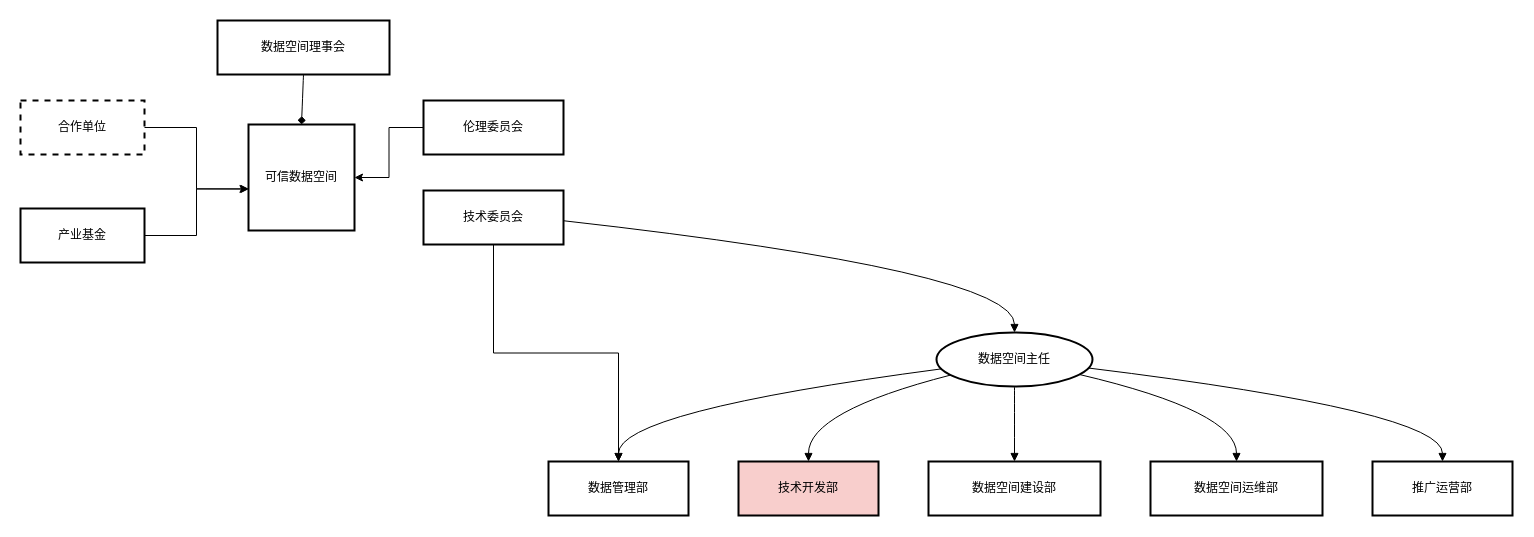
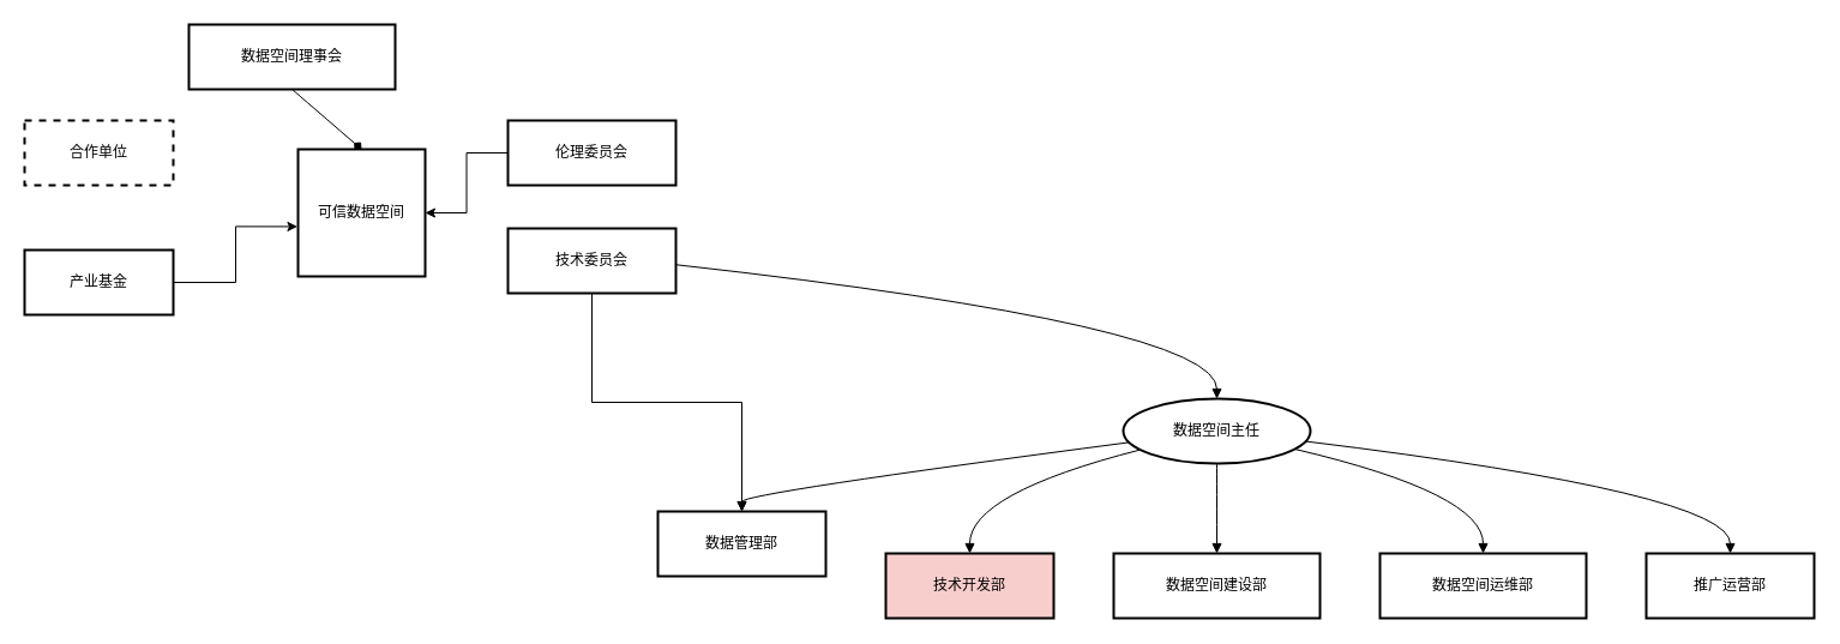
  <mxCell id="0" />
  <mxCell id="1" parent="0" />
- <mxCell id="2" value="数据空间理事会" style="whiteSpace=wrap;strokeWidth=2;" vertex="1" parent="1"><mxGeometry x="217" y="20" width="172" height="54" as="geometry" /></mxCell>
+ <mxCell id="2" value="数据空间理事会" style="whiteSpace=wrap;strokeWidth=2;" vertex="1" parent="1"><mxGeometry x="157" y="20" width="172" height="54" as="geometry" /></mxCell>
  <mxCell id="3" value="可信数据空间" style="aspect=fixed;strokeWidth=2;whiteSpace=wrap;container=0;flipV=1;" vertex="1" parent="1"><mxGeometry x="248" y="124" width="106" height="106" as="geometry" /></mxCell>
  <mxCell id="4" value="数据空间主任" style="ellipse;whiteSpace=wrap;strokeWidth=2;" vertex="1" parent="1"><mxGeometry x="936" y="332" width="156" height="54" as="geometry" /></mxCell>
  <mxCell id="5" style="edgeStyle=orthogonalEdgeStyle;rounded=0;orthogonalLoop=1;jettySize=auto;html=1;exitX=0;exitY=0.5;exitDx=0;exitDy=0;entryX=1;entryY=0.5;entryDx=0;entryDy=0;" edge="1" parent="1" source="6" target="3"><mxGeometry relative="1" as="geometry" /></mxCell>
  <mxCell id="6" value="伦理委员会" style="whiteSpace=wrap;strokeWidth=2;" vertex="1" parent="1"><mxGeometry x="423" y="100" width="140" height="54" as="geometry" /></mxCell>
  <mxCell id="7" value="产业基金" style="whiteSpace=wrap;strokeWidth=2;" vertex="1" parent="1"><mxGeometry x="20" y="208" width="124" height="54" as="geometry" /></mxCell>
- <mxCell id="8" value="数据管理部" style="whiteSpace=wrap;strokeWidth=2;" vertex="1" parent="1"><mxGeometry x="548" y="461" width="140" height="54" as="geometry" /></mxCell>
+ <mxCell id="8" value="数据管理部" style="whiteSpace=wrap;strokeWidth=2;" vertex="1" parent="1"><mxGeometry x="548" y="426" width="140" height="54" as="geometry" /></mxCell>
  <mxCell id="9" value="技术开发部" style="whiteSpace=wrap;strokeWidth=2;fillColor=#f8cecc;" vertex="1" parent="1"><mxGeometry x="738" y="461" width="140" height="54" as="geometry" /></mxCell>
  <mxCell id="10" value="数据空间建设部" style="whiteSpace=wrap;strokeWidth=2;" vertex="1" parent="1"><mxGeometry x="928" y="461" width="172" height="54" as="geometry" /></mxCell>
  <mxCell id="11" value="数据空间运维部" style="whiteSpace=wrap;strokeWidth=2;" vertex="1" parent="1"><mxGeometry x="1150" y="461" width="172" height="54" as="geometry" /></mxCell>
  <mxCell id="12" value="推广运营部" style="whiteSpace=wrap;strokeWidth=2;" vertex="1" parent="1"><mxGeometry x="1372" y="461" width="140" height="54" as="geometry" /></mxCell>
  <mxCell id="13" value="" style="curved=1;startArrow=none;endArrow=diamond;exitX=0.5;exitY=1;entryX=0.5;entryY=0;rounded=0;" edge="1" parent="1" source="2" target="3"><mxGeometry relative="1" as="geometry"><Array as="points" /></mxGeometry></mxCell>
  <mxCell id="14" value="" style="curved=1;startArrow=none;endArrow=block;exitX=1;exitY=0.56;entryX=0.5;entryY=0.01;rounded=0;" edge="1" parent="1" source="24" target="4"><mxGeometry relative="1" as="geometry"><Array as="points"><mxPoint x="1014" y="271" /></Array></mxGeometry></mxCell>
  <mxCell id="15" value="" style="curved=1;startArrow=none;endArrow=block;exitX=0;exitY=0.7;entryX=0.5;entryY=0.01;rounded=0;" edge="1" parent="1" source="4" target="8"><mxGeometry relative="1" as="geometry"><Array as="points"><mxPoint x="618" y="411" /></Array></mxGeometry></mxCell>
  <mxCell id="16" value="" style="curved=1;startArrow=none;endArrow=block;exitX=0;exitY=0.87;entryX=0.5;entryY=0.01;rounded=0;" edge="1" parent="1" source="4" target="9"><mxGeometry relative="1" as="geometry"><Array as="points"><mxPoint x="808" y="411" /></Array></mxGeometry></mxCell>
  <mxCell id="17" value="" style="curved=1;startArrow=none;endArrow=block;exitX=0.5;exitY=1.01;entryX=0.5;entryY=0.01;rounded=0;" edge="1" parent="1" source="4" target="10"><mxGeometry relative="1" as="geometry"><Array as="points" /></mxGeometry></mxCell>
  <mxCell id="18" value="" style="curved=1;startArrow=none;endArrow=block;exitX=1;exitY=0.85;entryX=0.5;entryY=0.01;rounded=0;" edge="1" parent="1" source="4" target="11"><mxGeometry relative="1" as="geometry"><Array as="points"><mxPoint x="1236" y="411" /></Array></mxGeometry></mxCell>
  <mxCell id="19" value="" style="curved=1;startArrow=none;endArrow=block;exitX=1;exitY=0.68;entryX=0.5;entryY=0.01;rounded=0;" edge="1" parent="1" source="4" target="12"><mxGeometry relative="1" as="geometry"><Array as="points"><mxPoint x="1442" y="411" /></Array></mxGeometry></mxCell>
  <mxCell id="20" value="合作单位" style="whiteSpace=wrap;strokeWidth=2;dashed=1;" vertex="1" parent="1"><mxGeometry x="20" y="100" width="124" height="54" as="geometry" /></mxCell>
  <mxCell id="21" style="edgeStyle=orthogonalEdgeStyle;rounded=0;orthogonalLoop=1;jettySize=auto;html=1;exitX=1;exitY=0.5;exitDx=0;exitDy=0;entryX=-0.005;entryY=0.392;entryDx=0;entryDy=0;entryPerimeter=0;" edge="1" parent="1" source="7" target="3"><mxGeometry relative="1" as="geometry" /></mxCell>
- <mxCell id="22" style="edgeStyle=orthogonalEdgeStyle;rounded=0;orthogonalLoop=1;jettySize=auto;html=1;exitX=1;exitY=0.5;exitDx=0;exitDy=0;entryX=0.005;entryY=0.392;entryDx=0;entryDy=0;entryPerimeter=0;" edge="1" parent="1" source="20" target="3"><mxGeometry relative="1" as="geometry" /></mxCell>
  <mxCell id="23" style="edgeStyle=orthogonalEdgeStyle;rounded=0;orthogonalLoop=1;jettySize=auto;html=1;" edge="1" parent="1" source="24" target="8"><mxGeometry relative="1" as="geometry" /></mxCell>
  <mxCell id="24" value="技术委员会" style="whiteSpace=wrap;strokeWidth=2;" vertex="1" parent="1"><mxGeometry x="423" y="190" width="140" height="54" as="geometry" /></mxCell>
